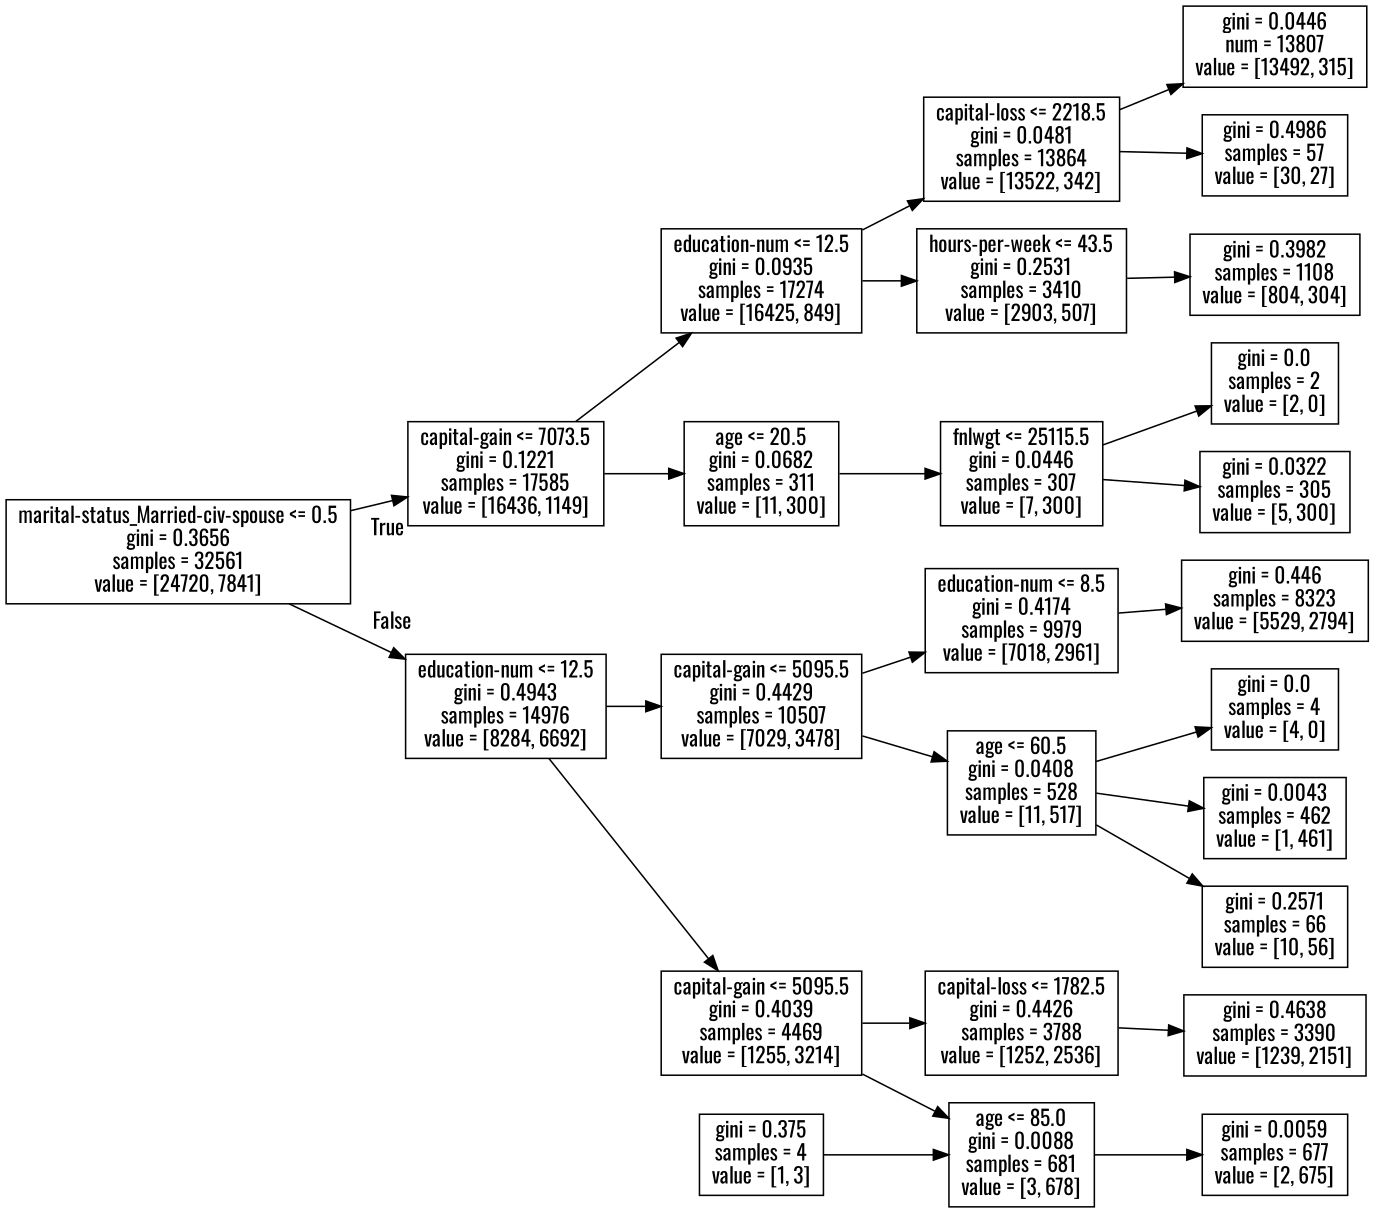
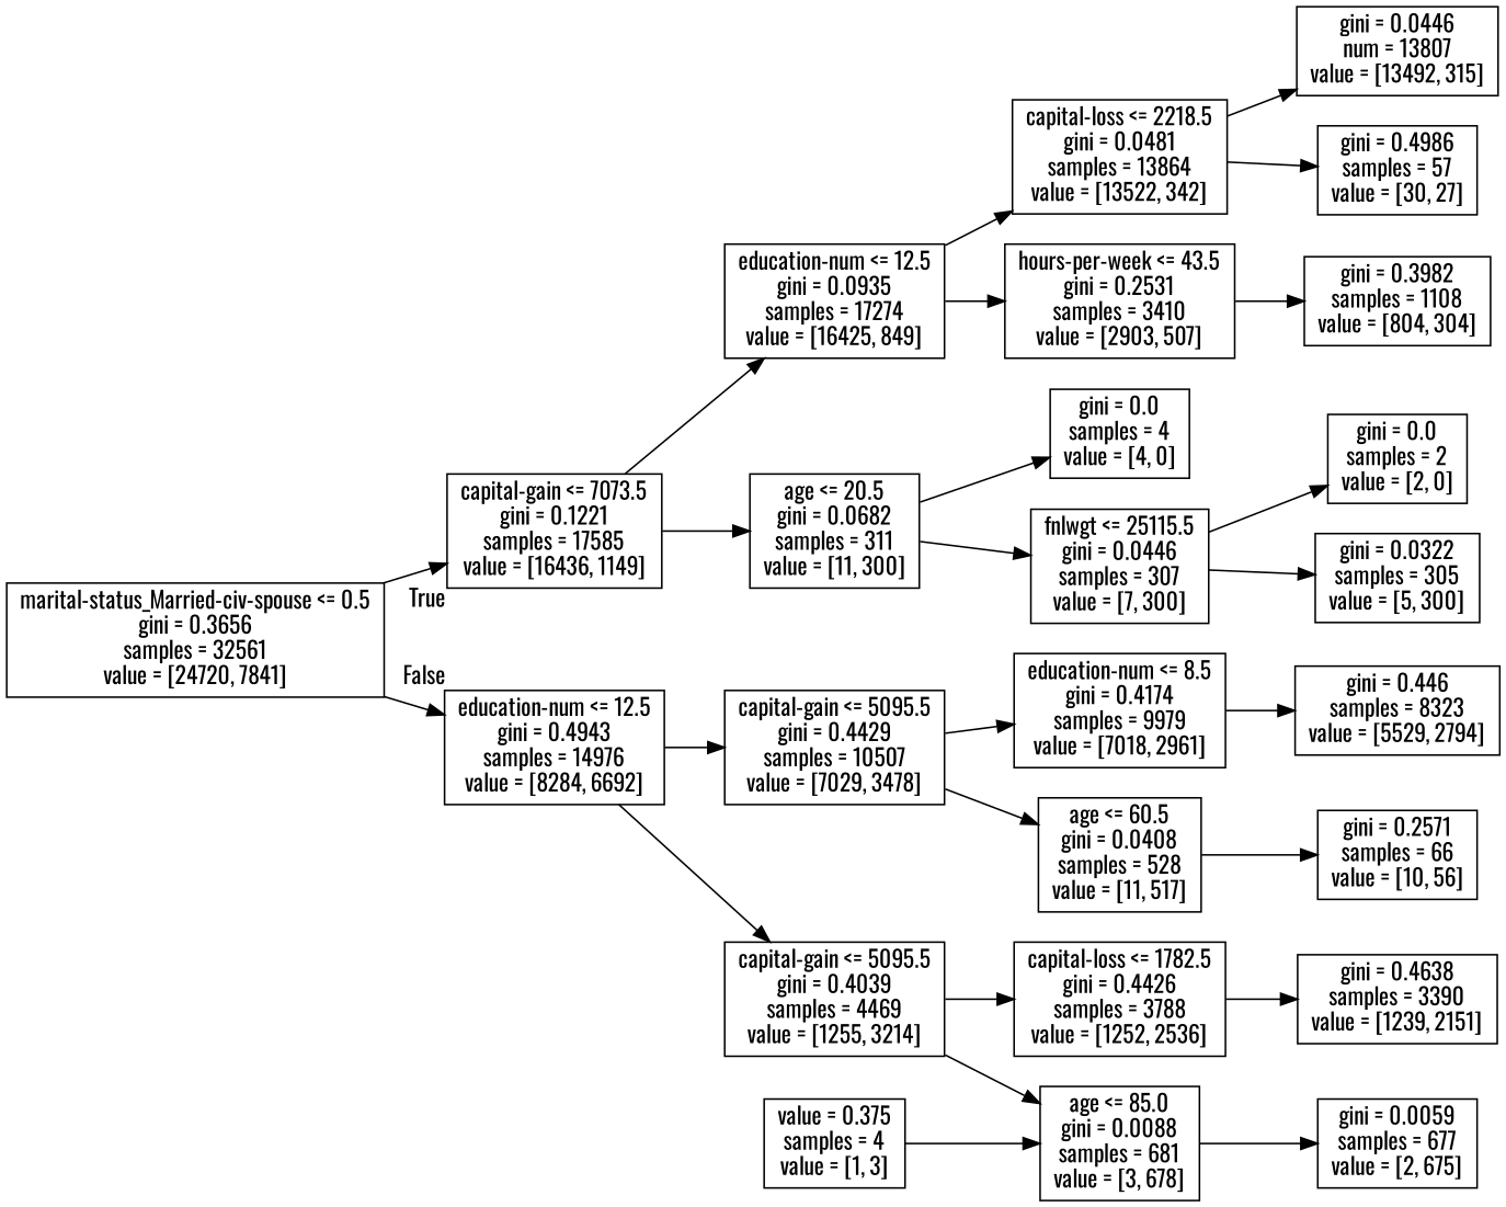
  digraph {
    fontname=Oswald
    rankdir=LR
    node [fontname=Oswald shape=box]
    edge [fontname=Oswald]
    n1 [label="marital-status_Married-civ-spouse <= 0.5\ngini = 0.3656\nsamples = 32561\nvalue = [24720, 7841]"]
    n2 [label="capital-gain <= 7073.5\ngini = 0.1221\nsamples = 17585\nvalue = [16436, 1149]"]
    n3 [label="education-num <= 12.5\ngini = 0.4943\nsamples = 14976\nvalue = [8284, 6692]"]
    n4 [label="education-num <= 12.5\ngini = 0.0935\nsamples = 17274\nvalue = [16425, 849]"]
    n5 [label="age <= 20.5\ngini = 0.0682\nsamples = 311\nvalue = [11, 300]"]
    n6 [label="capital-gain <= 5095.5\ngini = 0.4429\nsamples = 10507\nvalue = [7029, 3478]"]
    n7 [label="capital-gain <= 5095.5\ngini = 0.4039\nsamples = 4469\nvalue = [1255, 3214]"]
    n8 [label="capital-loss <= 2218.5\ngini = 0.0481\nsamples = 13864\nvalue = [13522, 342]"]
    n9 [label="hours-per-week <= 43.5\ngini = 0.2531\nsamples = 3410\nvalue = [2903, 507]"]
    n10 [label="gini = 0.0\nsamples = 4\nvalue = [4, 0]"]
    n11 [label="fnlwgt <= 25115.5\ngini = 0.0446\nsamples = 307\nvalue = [7, 300]"]
    n12 [label="gini = 0.0446\nnum = 13807\nvalue = [13492, 315]"]
    n13 [label="gini = 0.4986\nsamples = 57\nvalue = [30, 27]"]
    n14 [label="gini = 0.3982\nsamples = 1108\nvalue = [804, 304]"]
    n15 [label="gini = 0.0\nsamples = 2\nvalue = [2, 0]"]
    n16 [label="gini = 0.0322\nsamples = 305\nvalue = [5, 300]"]
    n17 [label="education-num <= 8.5\ngini = 0.4174\nsamples = 9979\nvalue = [7018, 2961]"]
    n18 [label="age <= 60.5\ngini = 0.0408\nsamples = 528\nvalue = [11, 517]"]
    n19 [label="capital-loss <= 1782.5\ngini = 0.4426\nsamples = 3788\nvalue = [1252, 2536]"]
    n20 [label="age <= 85.0\ngini = 0.0088\nsamples = 681\nvalue = [3, 678]"]
    n21 [label="gini = 0.446\nsamples = 8323\nvalue = [5529, 2794]"]
-   n22 [label="gini = 0.0043\nsamples = 462\nvalue = [1, 461]"]
    n23 [label="gini = 0.2571\nsamples = 66\nvalue = [10, 56]"]
    n24 [label="gini = 0.4638\nsamples = 3390\nvalue = [1239, 2151]"]
    n25 [label="gini = 0.0059\nsamples = 677\nvalue = [2, 675]"]
-   n26 [label="gini = 0.375\nsamples = 4\nvalue = [1, 3]"]
+   n26 [label="value = 0.375\nsamples = 4\nvalue = [1, 3]"]
    n1 -> n2 [headlabel=True labelangle=45 labeldistance=2.5]
    n1 -> n3 [headlabel=False labelangle=-45 labeldistance=2.5]
    n2 -> n4
    n2 -> n5
    n3 -> n6
    n3 -> n7
    n4 -> n8
    n4 -> n9
-   n18 -> n10
+   n5 -> n10
    n5 -> n11
    n6 -> n17
    n6 -> n18
    n7 -> n19
    n7 -> n20
    n8 -> n12
    n8 -> n13
    n9 -> n14
    n11 -> n15
    n11 -> n16
    n17 -> n21
-   n18 -> n22
    n18 -> n23
    n19 -> n24
    n20 -> n25
    n26 -> n20
  }
